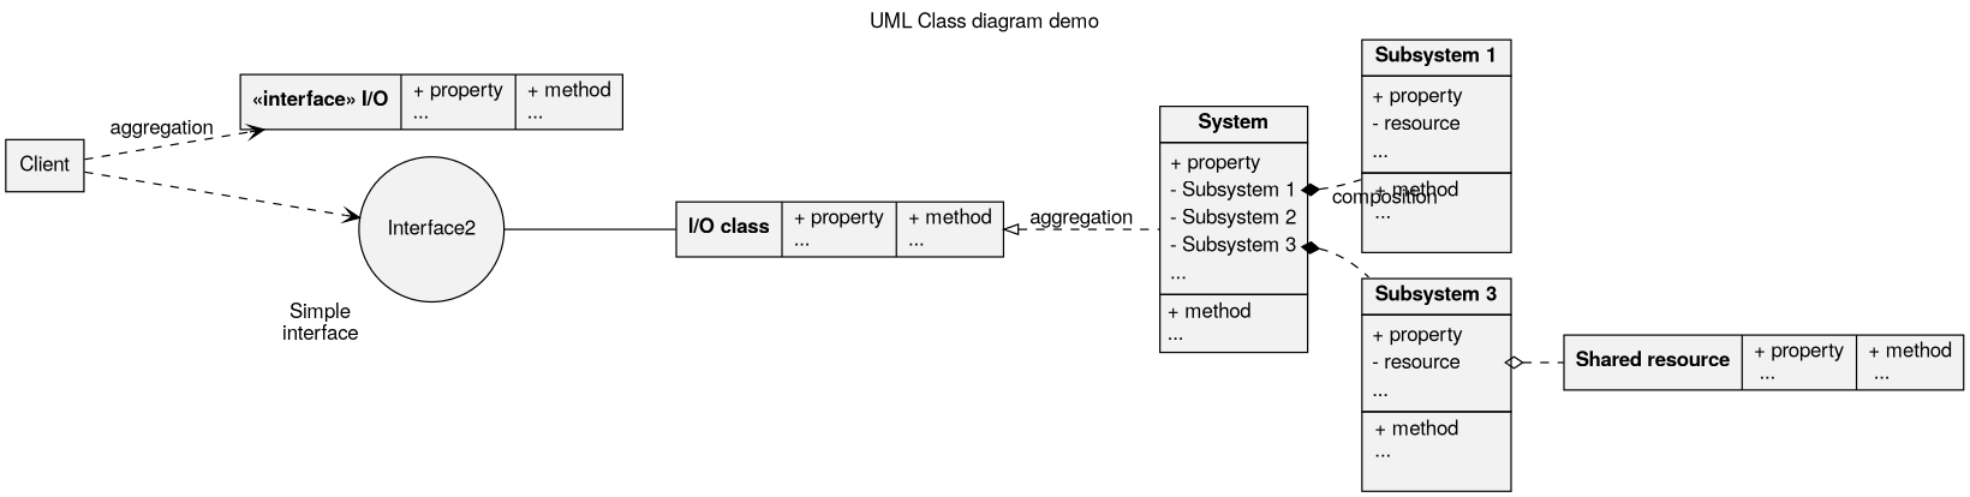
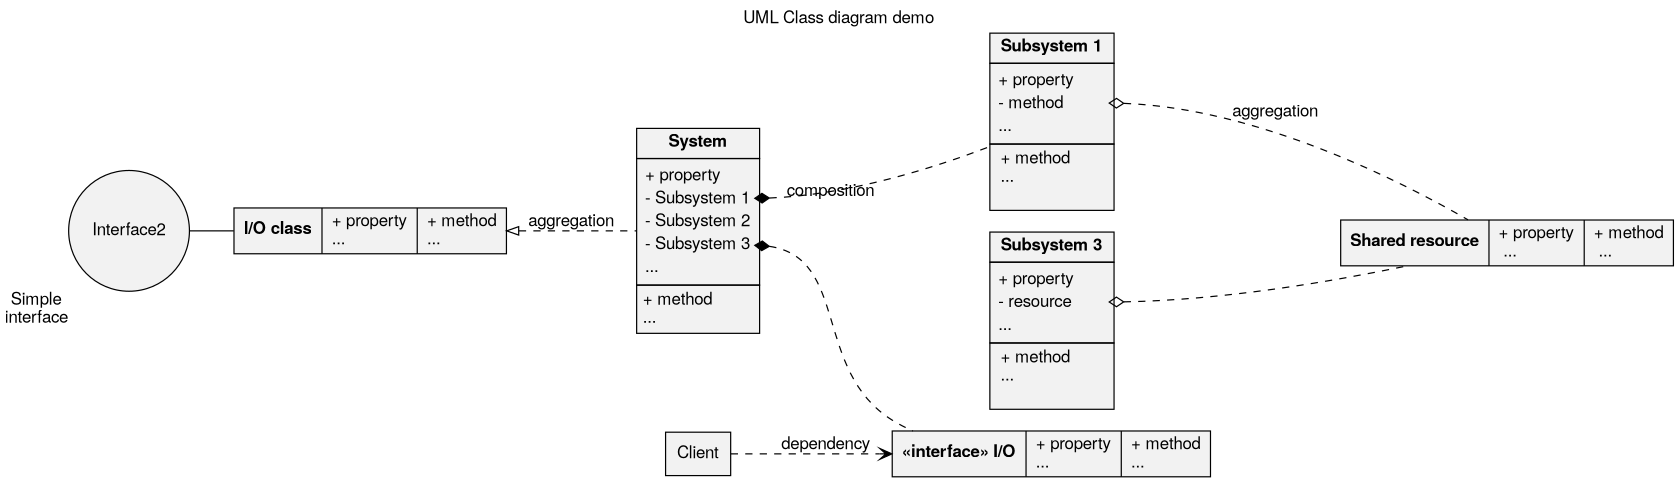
  digraph {
    fontname="Helvetica,Arial,sans-serif"
    label="UML Class diagram demo"
    labelloc=t
    rankdir=LR
    node [fillcolor=gray95 fontname="Helvetica,Arial,sans-serif" shape=record style=filled]
    edge [arrowhead=vee fontname="Helvetica,Arial,sans-serif" style=dashed dir=back]
    n1 [label=<{<b>«interface» I/O</b> | + property<br align="left"/>...<br align="left"/>|+ method<br align="left"/>...<br align="left"/>}>]
    Client
    Interface2 [shape=circle xlabel="Simple\ninterface"]
    n4 [label=<{<b>I/O class</b> | + property<br align="left"/>...<br align="left"/>|+ method<br align="left"/>...<br align="left"/>}>]
    n5 [label=<<table border="0" cellborder="1" cellspacing="0" cellpadding="4"> 			<tr> <td> <b>System</b> </td> </tr> 			<tr> <td> 				<table border="0" cellborder="0" cellspacing="0" > 					<tr> <td align="left" >+ property</td> </tr> 					<tr> <td port="ss1" align="left" >- Subsystem 1</td> </tr> 					<tr> <td port="ss2" align="left" >- Subsystem 2</td> </tr> 					<tr> <td port="ss3" align="left" >- Subsystem 3</td> </tr> 					<tr> <td align="left">...</td> </tr> 				</table> 			</td> </tr> 			<tr> <td align="left">+ method<br/>...<br align="left"/></td> </tr> 		</table>> shape=plain]
-   n6 [label=<<table border="0" cellborder="1" cellspacing="0" cellpadding="4"> 			<tr> <td> <b>Subsystem 1</b> </td> </tr> 			<tr> <td> 				<table border="0" cellborder="0" cellspacing="0" > 					<tr> <td align="left">+ property</td> </tr> 					<tr> <td align="left" port="r1">- resource</td> </tr> 					<tr> <td align="left">...</td> </tr> 				</table> 				</td> </tr> 			<tr> <td align="left"> 				+ method<br/> 				...<br align="left"/> 			</td> </tr> 		</table>> shape=plain]
+   n6 [label=<<table border="0" cellborder="1" cellspacing="0" cellpadding="4"> 			<tr> <td> <b>Subsystem 1</b> </td> </tr> 			<tr> <td> 				<table border="0" cellborder="0" cellspacing="0" > 					<tr> <td align="left">+ property</td> </tr> 					<tr> <td align="left" port="r1">- method</td> </tr> 					<tr> <td align="left">...</td> </tr> 				</table> 				</td> </tr> 			<tr> <td align="left"> 				+ method<br/> 				...<br align="left"/> 			</td> </tr> 		</table>> shape=plain]
    n7 [label=<<table border="0" cellborder="1" cellspacing="0" cellpadding="4"> 			<tr> <td> <b>Subsystem 3</b> </td> </tr> 			<tr> <td> 				<table border="0" cellborder="0" cellspacing="0" > 					<tr> <td align="left">+ property</td> </tr> 					<tr> <td align="left" port="r1">- resource</td> </tr> 					<tr> <td align="left">...</td> </tr> 				</table> 				</td> </tr> 			<tr> <td align="left"> 				+ method<br/> 				...<br align="left"/> 			</td> </tr> 		</table>> shape=plain]
    n8 [label=<{ 			<b>Shared resource</b> 			| 				+ property<br align="left"/> 				...<br align="left"/> 			| 				+ method<br align="left"/> 				...<br align="left"/> 			}>]
-   Client -> n1 [label=aggregation dir=""]
-   Client -> Interface2 [dir=""]
+   Client -> n1 [label=dependency dir=""]
    Interface2 -> n4 [arrowtail=empty dir=none style=""]
    n4 -> n5 [arrowtail=empty label=aggregation]
    n5 -> n6 [arrowtail=diamond tailport=ss1 xlabel=composition]
-   n5 -> n7 [arrowtail=diamond tailport=ss3]
+   n5 -> n1 [arrowtail=diamond tailport=ss3]
+   n6 -> n8 [arrowtail=odiamond label=aggregation tailport=r1 xdir=back]
    n7 -> n8 [arrowtail=odiamond tailport=r1 xdir=back]
  }
